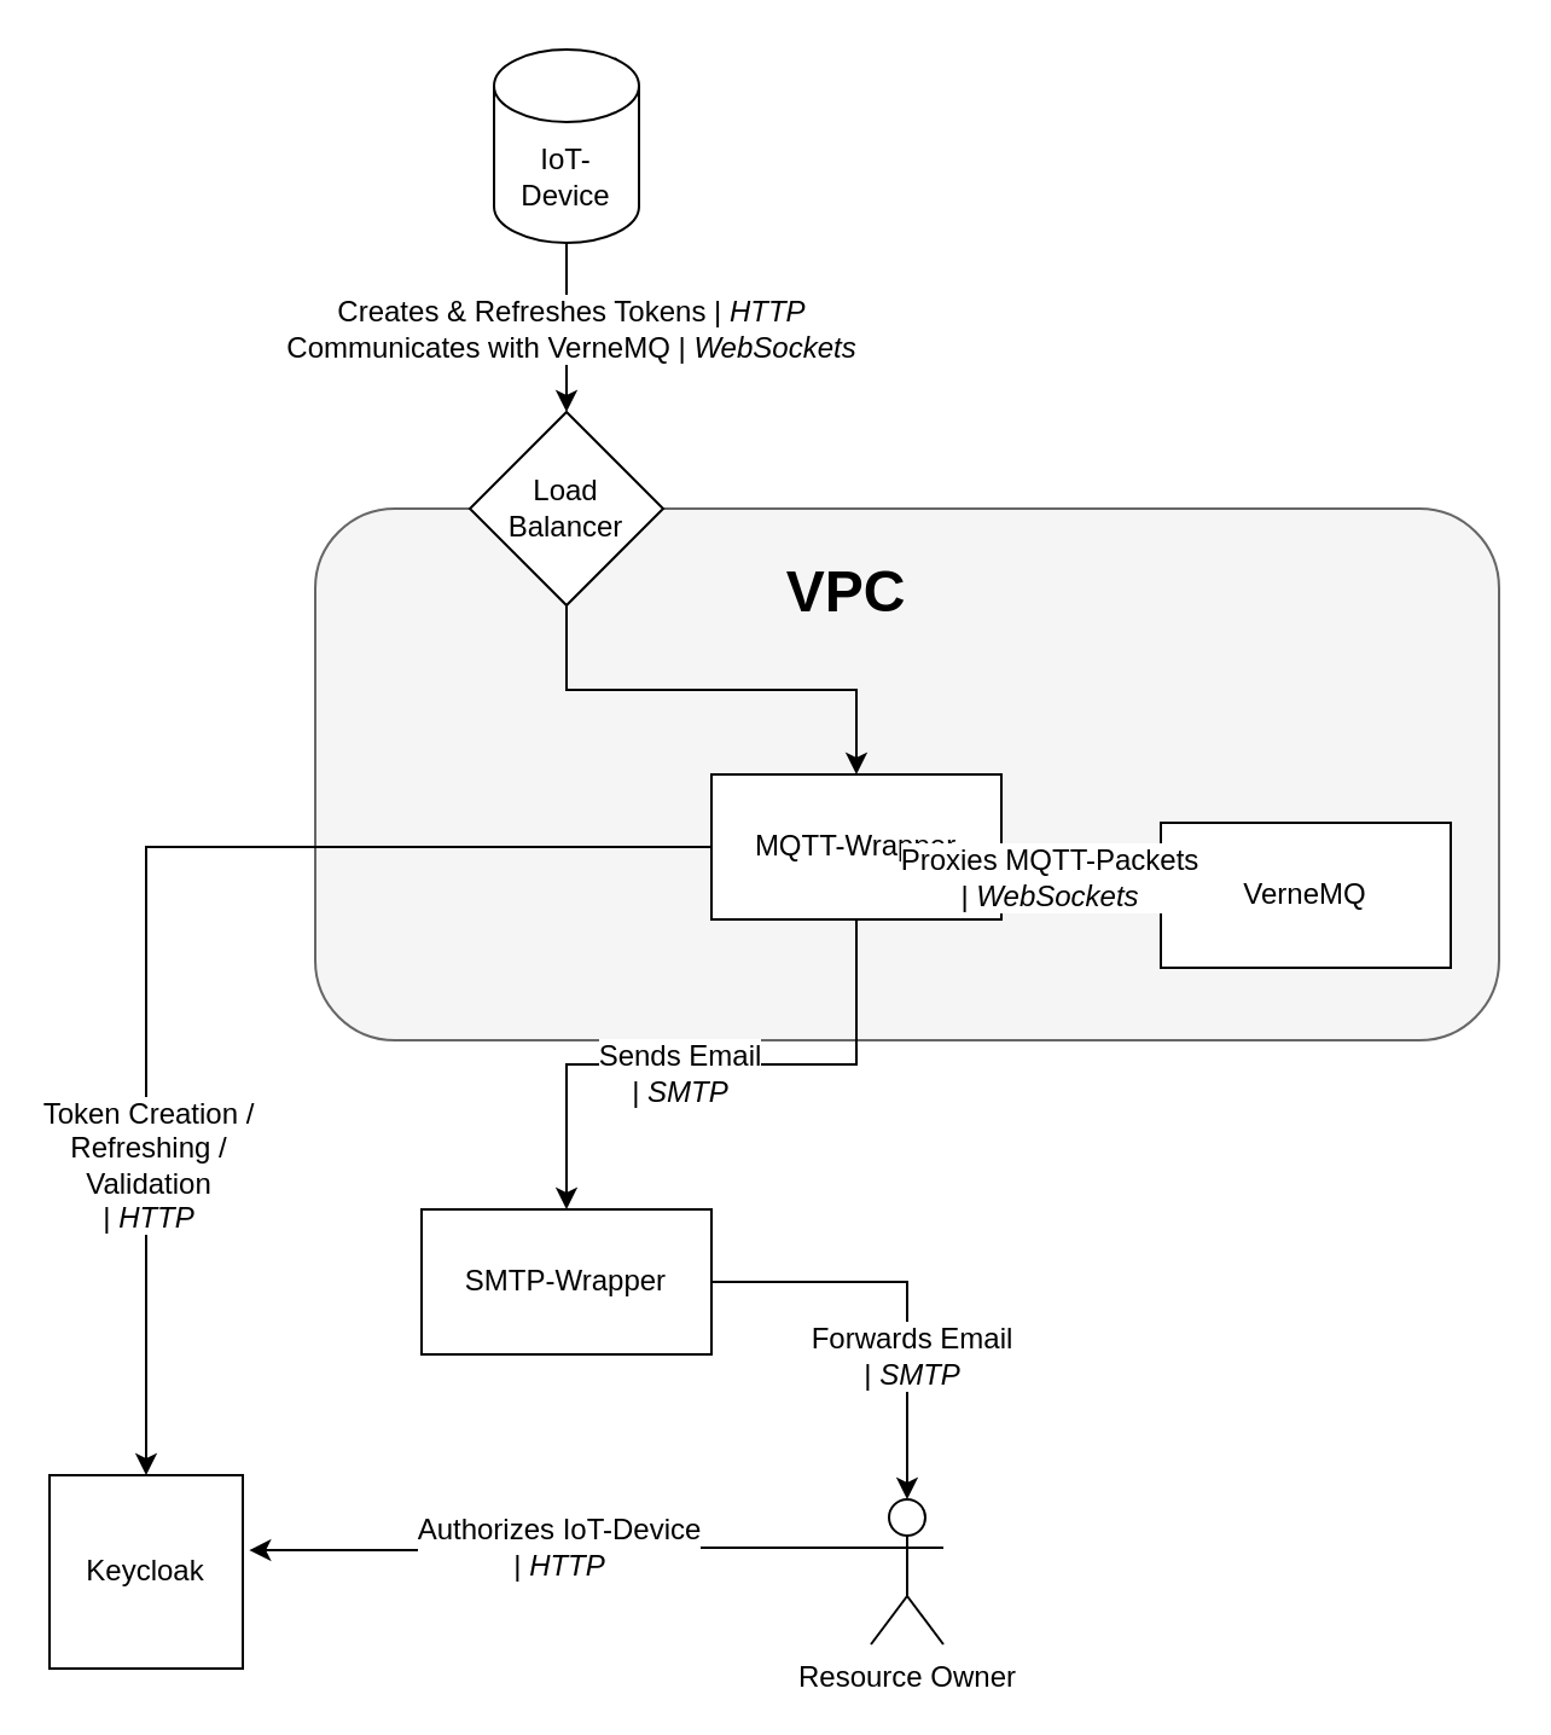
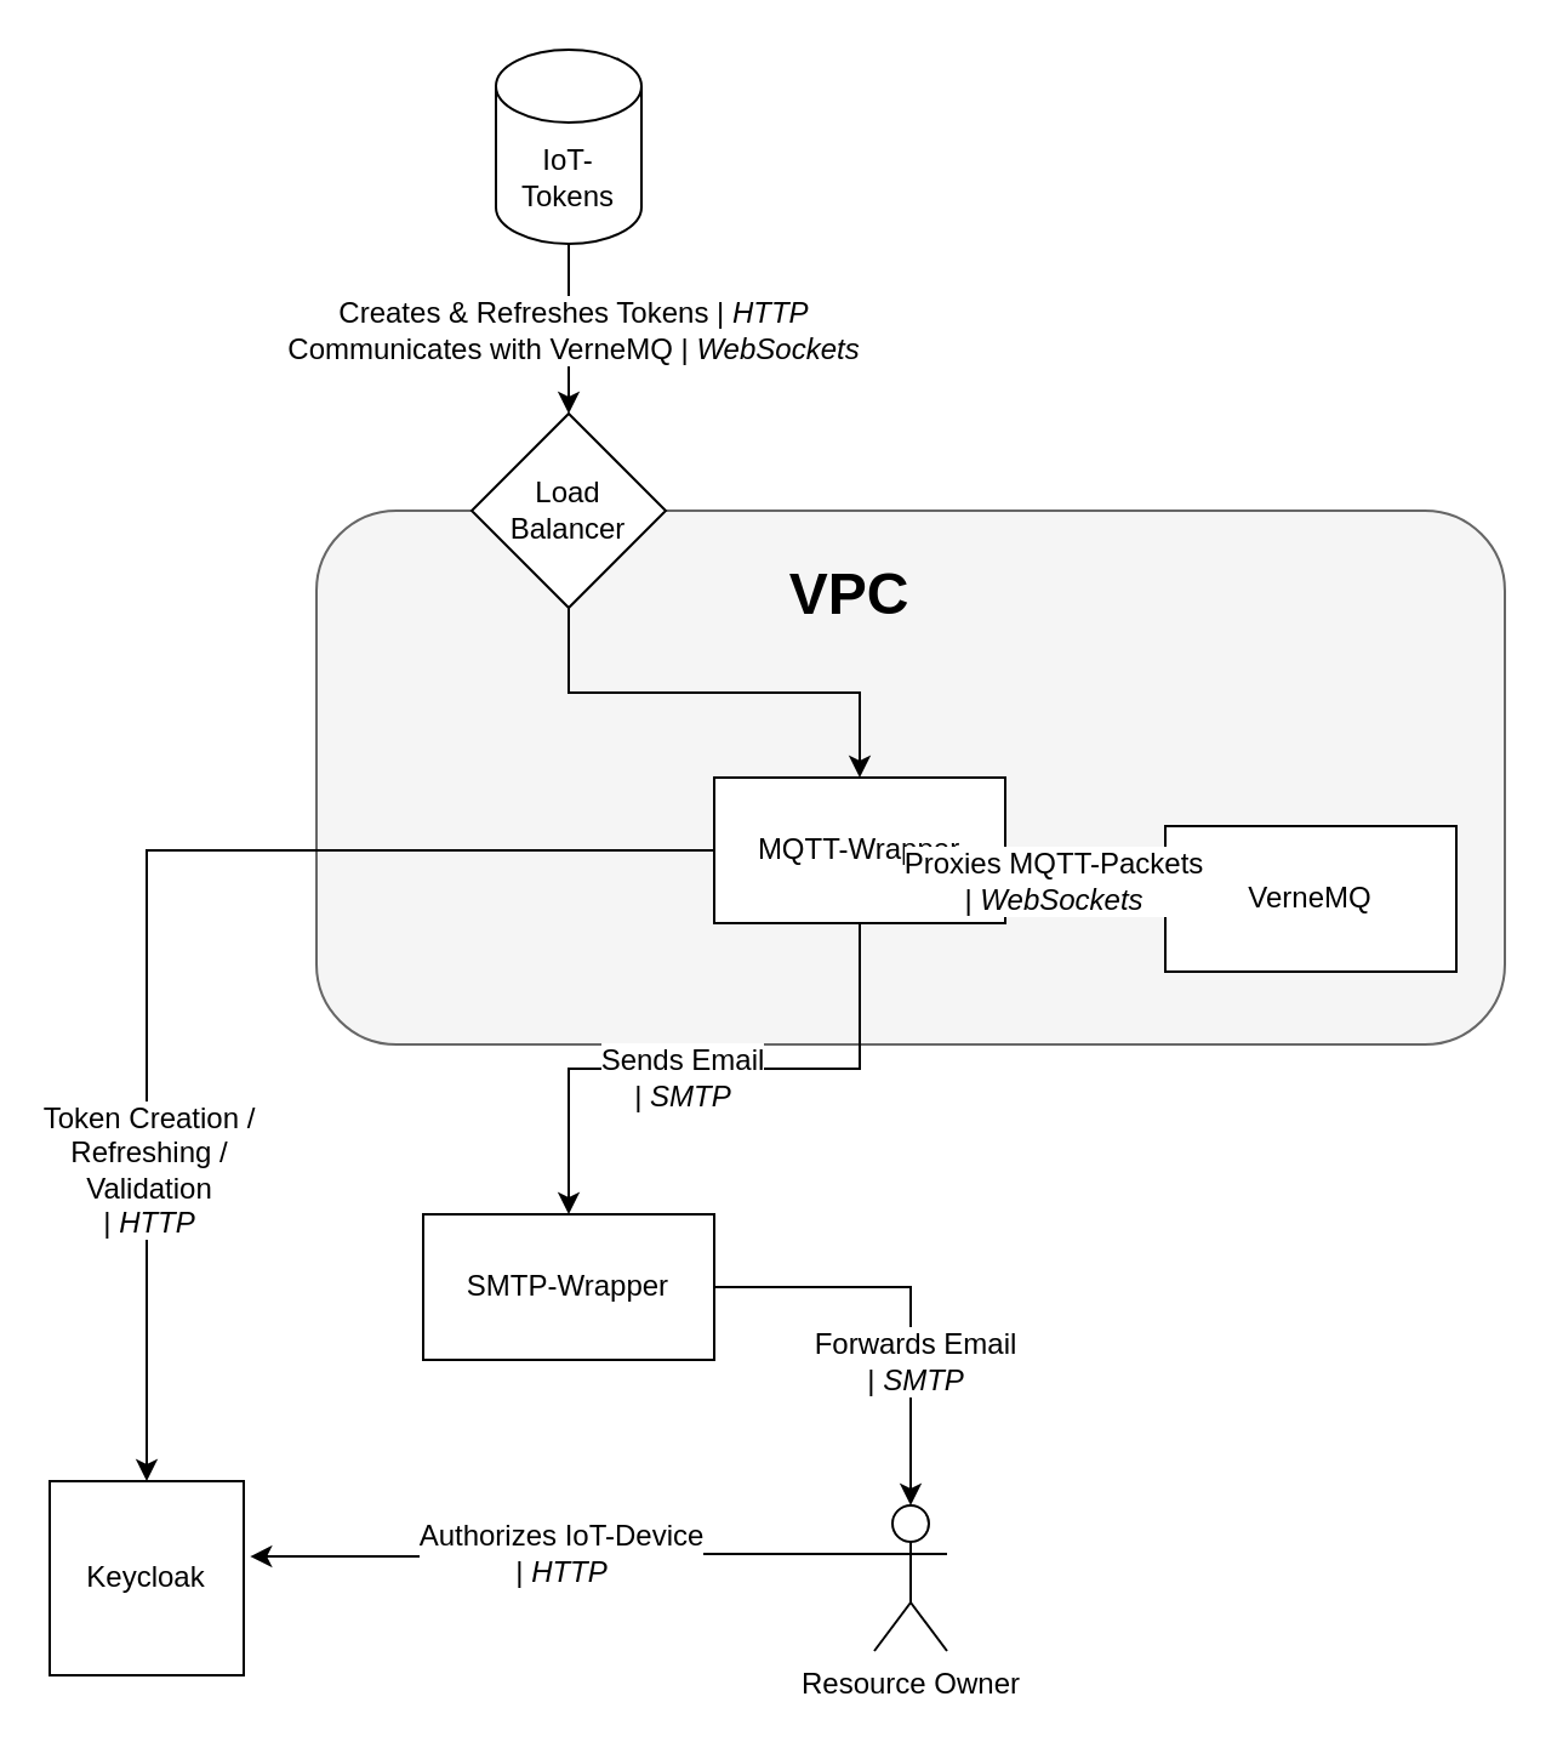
  <mxCell id="0" />
  <mxCell id="1" parent="0" />
  <mxCell id="2" value="" style="rounded=1;whiteSpace=wrap;html=1;fillColor=#f5f5f5;fontColor=#333333;strokeColor=#666666;" vertex="1" parent="1"><mxGeometry x="130" y="210" width="490" height="220" as="geometry" /></mxCell>
  <mxCell id="3" value="&lt;b&gt;&lt;font style=&quot;font-size: 24px;&quot;&gt;VPC&lt;/font&gt;&lt;/b&gt;" style="text;html=1;strokeColor=none;fillColor=none;align=center;verticalAlign=middle;whiteSpace=wrap;rounded=0;" vertex="1" parent="1"><mxGeometry x="270" y="230" width="160" height="30" as="geometry" /></mxCell>
  <mxCell id="4" style="edgeStyle=orthogonalEdgeStyle;rounded=0;orthogonalLoop=1;jettySize=auto;html=1;exitX=0;exitY=0.5;exitDx=0;exitDy=0;entryX=0.5;entryY=0;entryDx=0;entryDy=0;" edge="1" parent="1" source="8" target="12"><mxGeometry relative="1" as="geometry" /></mxCell>
  <mxCell id="5" value="&lt;div&gt;Token Creation /&lt;br&gt;&lt;/div&gt;&lt;div&gt;Refreshing /&lt;/div&gt;&lt;div&gt;Validation&lt;/div&gt;&lt;div&gt;| &lt;i&gt;HTTP&lt;/i&gt;&lt;br&gt;&lt;/div&gt;" style="edgeLabel;html=1;align=center;verticalAlign=middle;resizable=0;points=[];fontSize=12;" vertex="1" connectable="0" parent="4"><mxGeometry x="0.477" relative="1" as="geometry"><mxPoint as="offset" /></mxGeometry></mxCell>
  <mxCell id="6" style="edgeStyle=orthogonalEdgeStyle;rounded=0;orthogonalLoop=1;jettySize=auto;html=1;exitX=0.5;exitY=1;exitDx=0;exitDy=0;entryX=0.5;entryY=0;entryDx=0;entryDy=0;fontSize=12;" edge="1" parent="1" source="8" target="20"><mxGeometry relative="1" as="geometry" /></mxCell>
  <mxCell id="7" value="&lt;div&gt;Sends Email&lt;/div&gt;&lt;div&gt;| &lt;i&gt;SMTP&lt;/i&gt;&lt;/div&gt;" style="edgeLabel;html=1;align=center;verticalAlign=middle;resizable=0;points=[];fontSize=12;" vertex="1" connectable="0" parent="6"><mxGeometry x="0.12" y="3" relative="1" as="geometry"><mxPoint as="offset" /></mxGeometry></mxCell>
  <mxCell id="8" value="MQTT-Wrapper" style="rounded=0;whiteSpace=wrap;html=1;" vertex="1" parent="1"><mxGeometry x="294" y="320" width="120" height="60" as="geometry" /></mxCell>
  <mxCell id="9" value="VerneMQ" style="rounded=0;whiteSpace=wrap;html=1;" vertex="1" parent="1"><mxGeometry x="480" y="340" width="120" height="60" as="geometry" /></mxCell>
  <mxCell id="10" style="edgeStyle=orthogonalEdgeStyle;rounded=0;orthogonalLoop=1;jettySize=auto;html=1;exitX=0.5;exitY=1;exitDx=0;exitDy=0;" edge="1" parent="1" source="11" target="8"><mxGeometry relative="1" as="geometry" /></mxCell>
  <mxCell id="11" value="&lt;div&gt;Load&lt;/div&gt;&lt;div&gt;Balancer&lt;br&gt;&lt;/div&gt;" style="rhombus;whiteSpace=wrap;html=1;" vertex="1" parent="1"><mxGeometry x="194" y="170" width="80" height="80" as="geometry" /></mxCell>
  <mxCell id="12" value="&lt;div&gt;Keycloak&lt;/div&gt;" style="whiteSpace=wrap;html=1;aspect=fixed;" vertex="1" parent="1"><mxGeometry x="20" y="610" width="80" height="80" as="geometry" /></mxCell>
  <mxCell id="13" value="" style="endArrow=classic;html=1;rounded=0;entryX=0;entryY=0.5;entryDx=0;entryDy=0;exitX=1;exitY=0.5;exitDx=0;exitDy=0;" edge="1" parent="1" source="8" target="9"><mxGeometry width="50" height="50" relative="1" as="geometry"><mxPoint x="270" y="690" as="sourcePoint" /><mxPoint x="320" y="640" as="targetPoint" /></mxGeometry></mxCell>
  <mxCell id="14" value="&lt;div&gt;&lt;font style=&quot;font-size: 12px;&quot;&gt;Proxies MQTT-Packets&lt;/font&gt;&lt;/div&gt;&lt;div&gt;&lt;font style=&quot;font-size: 12px;&quot;&gt;| &lt;i&gt;WebSockets&lt;/i&gt;&lt;/font&gt;&lt;/div&gt;" style="edgeLabel;html=1;align=center;verticalAlign=middle;resizable=0;points=[];fontSize=12;" vertex="1" connectable="0" parent="13"><mxGeometry x="0.258" y="-3" relative="1" as="geometry"><mxPoint x="-21" y="-3" as="offset" /></mxGeometry></mxCell>
- <mxCell id="15" value="&lt;div&gt;IoT-&lt;/div&gt;&lt;div&gt;Device&lt;br&gt;&lt;/div&gt;" style="shape=cylinder3;whiteSpace=wrap;html=1;boundedLbl=1;backgroundOutline=1;size=15;" vertex="1" parent="1"><mxGeometry x="204" y="20" width="60" height="80" as="geometry" /></mxCell>
+ <mxCell id="15" value="&lt;div&gt;IoT-&lt;/div&gt;&lt;div&gt;Tokens&lt;br&gt;&lt;/div&gt;" style="shape=cylinder3;whiteSpace=wrap;html=1;boundedLbl=1;backgroundOutline=1;size=15;" vertex="1" parent="1"><mxGeometry x="204" y="20" width="60" height="80" as="geometry" /></mxCell>
  <mxCell id="16" value="" style="endArrow=classic;html=1;rounded=0;exitX=0.5;exitY=1;exitDx=0;exitDy=0;exitPerimeter=0;entryX=0.5;entryY=0;entryDx=0;entryDy=0;" edge="1" parent="1" source="15" target="11"><mxGeometry width="50" height="50" relative="1" as="geometry"><mxPoint x="90" y="160" as="sourcePoint" /><mxPoint x="140" y="110" as="targetPoint" /></mxGeometry></mxCell>
  <mxCell id="17" value="&lt;div&gt;Creates &amp;amp; Refreshes Tokens | &lt;i&gt;HTTP&lt;/i&gt;&lt;/div&gt;&lt;div&gt;Communicates with VerneMQ |&lt;i&gt; WebSockets&lt;/i&gt;&lt;br&gt;&lt;/div&gt;" style="edgeLabel;html=1;align=center;verticalAlign=middle;resizable=0;points=[];fontSize=12;" vertex="1" connectable="0" parent="16"><mxGeometry y="1" relative="1" as="geometry"><mxPoint as="offset" /></mxGeometry></mxCell>
  <mxCell id="18" style="edgeStyle=orthogonalEdgeStyle;rounded=0;orthogonalLoop=1;jettySize=auto;html=1;exitX=1;exitY=0.5;exitDx=0;exitDy=0;fontSize=12;" edge="1" parent="1" source="20" target="22"><mxGeometry relative="1" as="geometry" /></mxCell>
  <mxCell id="19" value="&lt;div&gt;Forwards Email&lt;/div&gt;&lt;div&gt;| &lt;i&gt;SMTP&lt;/i&gt;&lt;/div&gt;" style="edgeLabel;html=1;align=center;verticalAlign=middle;resizable=0;points=[];fontSize=12;" vertex="1" connectable="0" parent="18"><mxGeometry x="-0.115" y="-3" relative="1" as="geometry"><mxPoint x="6" y="27" as="offset" /></mxGeometry></mxCell>
  <mxCell id="20" value="&lt;div&gt;SMTP-Wrapper&lt;/div&gt;" style="rounded=0;whiteSpace=wrap;html=1;labelBackgroundColor=#FFFFFF;fontSize=12;" vertex="1" parent="1"><mxGeometry x="174" y="500" width="120" height="60" as="geometry" /></mxCell>
  <mxCell id="21" value="&lt;div&gt;Authorizes IoT-Device&lt;/div&gt;&lt;div&gt;| &lt;i&gt;HTTP&lt;/i&gt;&lt;/div&gt;" style="edgeStyle=orthogonalEdgeStyle;rounded=0;orthogonalLoop=1;jettySize=auto;html=1;exitX=0;exitY=0.333;exitDx=0;exitDy=0;exitPerimeter=0;entryX=1.033;entryY=0.388;entryDx=0;entryDy=0;entryPerimeter=0;fontSize=12;" edge="1" parent="1" source="22" target="12"><mxGeometry relative="1" as="geometry" /></mxCell>
  <mxCell id="22" value="&lt;div&gt;Resource Owner&lt;/div&gt;&lt;div&gt;&lt;br&gt;&lt;/div&gt;" style="shape=umlActor;verticalLabelPosition=bottom;verticalAlign=top;html=1;outlineConnect=0;labelBackgroundColor=#FFFFFF;fontSize=12;" vertex="1" parent="1"><mxGeometry x="360" y="620" width="30" height="60" as="geometry" /></mxCell>
